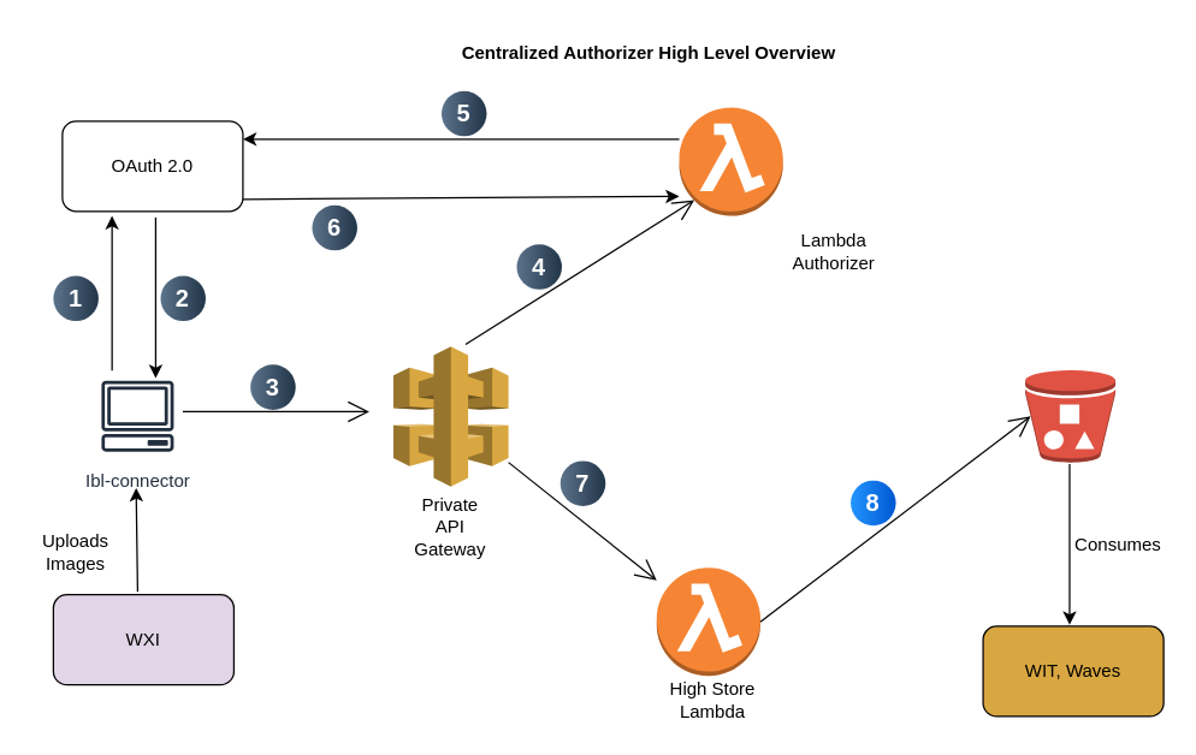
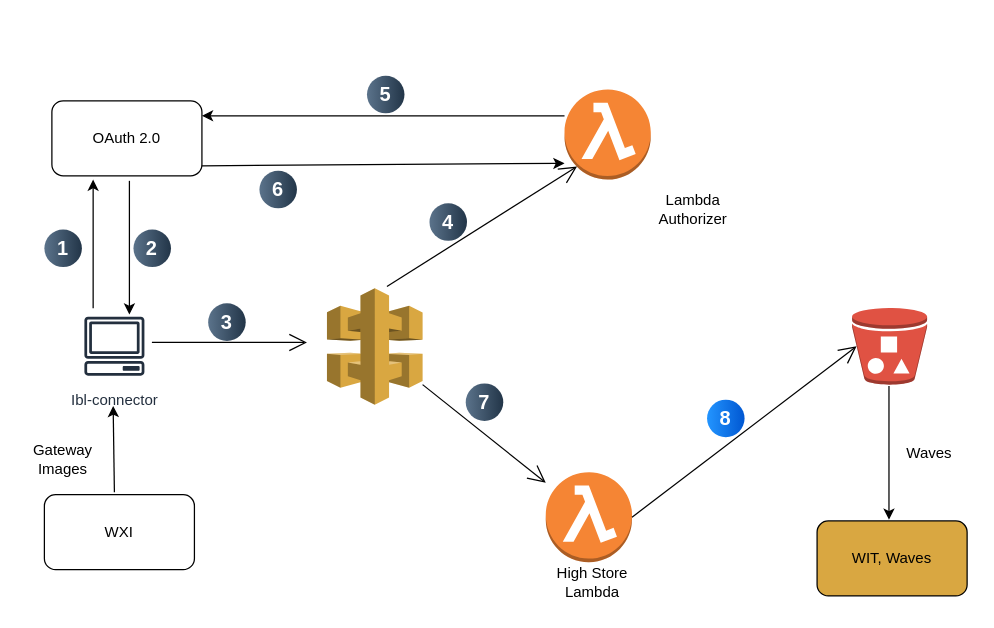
  <mxCell id="0" />
  <mxCell id="1" parent="0" />
  <mxCell id="2" value="" style="outlineConnect=0;dashed=0;verticalLabelPosition=bottom;verticalAlign=top;align=center;html=1;shape=mxgraph.aws3.api_gateway;fillColor=#D9A741;gradientColor=none;" parent="1" vertex="1"><mxGeometry x="261" y="230" width="76.5" height="93" as="geometry" /></mxCell>
  <mxCell id="3" value="" style="outlineConnect=0;dashed=0;verticalLabelPosition=bottom;verticalAlign=top;align=center;html=1;shape=mxgraph.aws3.lambda_function;fillColor=#F58534;gradientColor=none;" parent="1" vertex="1"><mxGeometry x="436" y="377" width="69" height="72" as="geometry" /></mxCell>
  <mxCell id="4" value="" style="outlineConnect=0;dashed=0;verticalLabelPosition=bottom;verticalAlign=top;align=center;html=1;shape=mxgraph.aws3.lambda_function;fillColor=#F58534;gradientColor=none;" parent="1" vertex="1"><mxGeometry x="451" y="71" width="69" height="72" as="geometry" /></mxCell>
  <mxCell id="5" value="" style="outlineConnect=0;dashed=0;verticalLabelPosition=bottom;verticalAlign=top;align=center;html=1;shape=mxgraph.aws3.bucket_with_objects;fillColor=#E05243;gradientColor=none;" parent="1" vertex="1"><mxGeometry x="681" y="245.5" width="60" height="61.5" as="geometry" /></mxCell>
  <mxCell id="6" value="Ibl-connector" style="sketch=0;outlineConnect=0;fontColor=#232F3E;gradientColor=none;strokeColor=#232F3E;fillColor=#ffffff;dashed=0;verticalLabelPosition=bottom;verticalAlign=top;align=center;html=1;fontSize=12;fontStyle=0;aspect=fixed;shape=mxgraph.aws4.resourceIcon;resIcon=mxgraph.aws4.client;" parent="1" vertex="1"><mxGeometry x="61" y="246.25" width="60" height="60" as="geometry" /></mxCell>
  <mxCell id="7" value="" style="endArrow=open;endFill=1;endSize=12;html=1;rounded=0;" parent="1" edge="1"><mxGeometry width="160" relative="1" as="geometry"><mxPoint x="121" y="273.25" as="sourcePoint" /><mxPoint x="245" y="273.25" as="targetPoint" /></mxGeometry></mxCell>
  <mxCell id="8" value="1" style="ellipse;whiteSpace=wrap;html=1;aspect=fixed;rotation=0;gradientColor=#223548;strokeColor=none;gradientDirection=east;fillColor=#5b738b;rounded=0;pointerEvents=0;fontFamily=Helvetica;fontSize=16;fontColor=#FFFFFF;spacingTop=4;spacingBottom=4;spacingLeft=4;spacingRight=4;points=[];fontStyle=1" parent="1" vertex="1"><mxGeometry x="35" y="183" width="30" height="30" as="geometry" /></mxCell>
  <mxCell id="9" value="2" style="ellipse;whiteSpace=wrap;html=1;aspect=fixed;rotation=0;gradientColor=#223548;strokeColor=none;gradientDirection=east;fillColor=#5b738b;rounded=0;pointerEvents=0;fontFamily=Helvetica;fontSize=16;fontColor=#FFFFFF;spacingTop=4;spacingBottom=4;spacingLeft=4;spacingRight=4;points=[];fontStyle=1" parent="1" vertex="1"><mxGeometry x="106.25" y="183" width="30" height="30" as="geometry" /></mxCell>
  <mxCell id="10" value="" style="endArrow=open;endFill=1;endSize=12;html=1;rounded=0;exitX=0.627;exitY=-0.016;exitDx=0;exitDy=0;exitPerimeter=0;entryX=0.145;entryY=0.855;entryDx=0;entryDy=0;entryPerimeter=0;" parent="1" source="2" target="4" edge="1"><mxGeometry width="160" relative="1" as="geometry"><mxPoint x="351" y="280" as="sourcePoint" /><mxPoint x="431" y="160" as="targetPoint" /></mxGeometry></mxCell>
  <mxCell id="11" value="" style="endArrow=open;endFill=1;endSize=12;html=1;rounded=0;" parent="1" source="2" target="3" edge="1"><mxGeometry width="160" relative="1" as="geometry"><mxPoint x="351" y="280" as="sourcePoint" /><mxPoint x="511" y="280" as="targetPoint" /></mxGeometry></mxCell>
  <mxCell id="12" value="" style="endArrow=open;endFill=1;endSize=12;html=1;rounded=0;exitX=1;exitY=0.5;exitDx=0;exitDy=0;exitPerimeter=0;entryX=0.06;entryY=0.5;entryDx=0;entryDy=0;entryPerimeter=0;" parent="1" source="3" target="5" edge="1"><mxGeometry width="160" relative="1" as="geometry"><mxPoint x="501" y="323" as="sourcePoint" /><mxPoint x="661" y="323" as="targetPoint" /></mxGeometry></mxCell>
- <mxCell id="13" value="Centralized Authorizer High Level Overview" style="text;html=1;align=center;verticalAlign=middle;whiteSpace=wrap;rounded=0;fontStyle=1" parent="1" vertex="1"><mxGeometry x="211" y="20" width="440" height="30" as="geometry" /></mxCell>
  <mxCell id="14" value="Lambda Authorizer" style="text;html=1;align=center;verticalAlign=middle;whiteSpace=wrap;rounded=0;" parent="1" vertex="1"><mxGeometry x="524" y="152" width="60" height="30" as="geometry" /></mxCell>
  <mxCell id="15" value="High Store Lambda" style="text;html=1;align=center;verticalAlign=middle;whiteSpace=wrap;rounded=0;" parent="1" vertex="1"><mxGeometry x="437.5" y="450" width="70.5" height="30" as="geometry" /></mxCell>
- <mxCell id="16" value="Private API Gateway" style="text;html=1;align=center;verticalAlign=middle;whiteSpace=wrap;rounded=0;" parent="1" vertex="1"><mxGeometry x="269.25" y="335" width="60" height="30" as="geometry" /></mxCell>
  <mxCell id="17" value="OAuth 2.0" style="rounded=1;whiteSpace=wrap;html=1;" parent="1" vertex="1"><mxGeometry x="41" y="80" width="120" height="60" as="geometry" /></mxCell>
  <mxCell id="18" value="" style="endArrow=classic;html=1;rounded=0;entryX=1;entryY=0.5;entryDx=0;entryDy=0;" parent="1" edge="1"><mxGeometry width="50" height="50" relative="1" as="geometry"><mxPoint x="451" y="92" as="sourcePoint" /><mxPoint x="161" y="92" as="targetPoint" /></mxGeometry></mxCell>
  <mxCell id="19" value="" style="endArrow=classic;html=1;rounded=0;" parent="1" edge="1"><mxGeometry width="50" height="50" relative="1" as="geometry"><mxPoint x="74" y="246" as="sourcePoint" /><mxPoint x="74" y="143" as="targetPoint" /></mxGeometry></mxCell>
  <mxCell id="20" value="" style="endArrow=classic;html=1;rounded=0;" parent="1" edge="1"><mxGeometry width="50" height="50" relative="1" as="geometry"><mxPoint x="103" y="144" as="sourcePoint" /><mxPoint x="103" y="251" as="targetPoint" /></mxGeometry></mxCell>
  <mxCell id="21" value="3" style="ellipse;whiteSpace=wrap;html=1;aspect=fixed;rotation=0;gradientColor=#223548;strokeColor=none;gradientDirection=east;fillColor=#5b738b;rounded=0;pointerEvents=0;fontFamily=Helvetica;fontSize=16;fontColor=#FFFFFF;spacingTop=4;spacingBottom=4;spacingLeft=4;spacingRight=4;points=[];fontStyle=1" parent="1" vertex="1"><mxGeometry x="166" y="242" width="30" height="30" as="geometry" /></mxCell>
  <mxCell id="22" value="4" style="ellipse;whiteSpace=wrap;html=1;aspect=fixed;rotation=0;gradientColor=#223548;strokeColor=none;gradientDirection=east;fillColor=#5b738b;rounded=0;pointerEvents=0;fontFamily=Helvetica;fontSize=16;fontColor=#FFFFFF;spacingTop=4;spacingBottom=4;spacingLeft=4;spacingRight=4;points=[];fontStyle=1" parent="1" vertex="1"><mxGeometry x="343" y="162" width="30" height="30" as="geometry" /></mxCell>
  <mxCell id="23" value="5" style="ellipse;whiteSpace=wrap;html=1;aspect=fixed;rotation=0;gradientColor=#223548;strokeColor=none;gradientDirection=east;fillColor=#5b738b;rounded=0;pointerEvents=0;fontFamily=Helvetica;fontSize=16;fontColor=#FFFFFF;spacingTop=4;spacingBottom=4;spacingLeft=4;spacingRight=4;points=[];fontStyle=1" parent="1" vertex="1"><mxGeometry x="293" y="60" width="30" height="30" as="geometry" /></mxCell>
  <mxCell id="24" value="" style="endArrow=classic;html=1;rounded=0;exitX=1;exitY=0.75;exitDx=0;exitDy=0;" parent="1" edge="1"><mxGeometry width="50" height="50" relative="1" as="geometry"><mxPoint x="161" y="132" as="sourcePoint" /><mxPoint x="451" y="130" as="targetPoint" /></mxGeometry></mxCell>
  <mxCell id="25" value="6" style="ellipse;whiteSpace=wrap;html=1;aspect=fixed;rotation=0;gradientColor=#223548;strokeColor=none;gradientDirection=east;fillColor=#5b738b;rounded=0;pointerEvents=0;fontFamily=Helvetica;fontSize=16;fontColor=#FFFFFF;spacingTop=4;spacingBottom=4;spacingLeft=4;spacingRight=4;points=[];fontStyle=1" parent="1" vertex="1"><mxGeometry x="207" y="136" width="30" height="30" as="geometry" /></mxCell>
  <mxCell id="26" value="7" style="ellipse;whiteSpace=wrap;html=1;aspect=fixed;rotation=0;gradientColor=#223548;strokeColor=none;gradientDirection=east;fillColor=#5b738b;rounded=0;pointerEvents=0;fontFamily=Helvetica;fontSize=16;fontColor=#FFFFFF;spacingTop=4;spacingBottom=4;spacingLeft=4;spacingRight=4;points=[];fontStyle=1" parent="1" vertex="1"><mxGeometry x="372" y="306" width="30" height="30" as="geometry" /></mxCell>
  <mxCell id="27" value="8" style="ellipse;whiteSpace=wrap;html=1;aspect=fixed;rotation=0;gradientColor=#0057D2;strokeColor=none;gradientDirection=east;fillColor=#2395FF;rounded=0;pointerEvents=0;fontFamily=Helvetica;fontSize=16;fontColor=#FFFFFF;spacingTop=4;spacingBottom=4;spacingLeft=4;spacingRight=4;points=[];fontStyle=1" parent="1" vertex="1"><mxGeometry x="565" y="319" width="30" height="30" as="geometry" /></mxCell>
  <mxCell id="28" value="" style="endArrow=classic;html=1;rounded=0;" parent="1" edge="1"><mxGeometry width="50" height="50" relative="1" as="geometry"><mxPoint x="91" y="393" as="sourcePoint" /><mxPoint x="90" y="324" as="targetPoint" /></mxGeometry></mxCell>
- <mxCell id="29" value="WXI" style="rounded=1;whiteSpace=wrap;html=1;fillColor=#e1d5e7;" parent="1" vertex="1"><mxGeometry x="35" y="395" width="120" height="60" as="geometry" /></mxCell>
+ <mxCell id="29" value="WXI" style="rounded=1;whiteSpace=wrap;html=1;" parent="1" vertex="1"><mxGeometry x="35" y="395" width="120" height="60" as="geometry" /></mxCell>
  <mxCell id="30" value="WIT, Waves" style="rounded=1;whiteSpace=wrap;html=1;fillColor=#d9a741;" parent="1" vertex="1"><mxGeometry x="653" y="416" width="120" height="60" as="geometry" /></mxCell>
  <mxCell id="31" value="" style="endArrow=classic;html=1;rounded=0;" parent="1" edge="1"><mxGeometry width="50" height="50" relative="1" as="geometry"><mxPoint x="710.5" y="308" as="sourcePoint" /><mxPoint x="710.5" y="415" as="targetPoint" /></mxGeometry></mxCell>
- <mxCell id="32" value="Uploads Images" style="text;html=1;align=center;verticalAlign=middle;whiteSpace=wrap;rounded=0;" parent="1" vertex="1"><mxGeometry x="20" y="352" width="60" height="30" as="geometry" /></mxCell>
- <mxCell id="33" value="Consumes" style="text;html=1;align=center;verticalAlign=middle;whiteSpace=wrap;rounded=0;" parent="1" vertex="1"><mxGeometry x="713" y="347" width="60" height="30" as="geometry" /></mxCell>
+ <mxCell id="32" value="Gateway Images" style="text;html=1;align=center;verticalAlign=middle;whiteSpace=wrap;rounded=0;" parent="1" vertex="1"><mxGeometry x="20" y="352" width="60" height="30" as="geometry" /></mxCell>
+ <mxCell id="33" value="Waves" style="text;html=1;align=center;verticalAlign=middle;whiteSpace=wrap;rounded=0;" parent="1" vertex="1"><mxGeometry x="713" y="347" width="60" height="30" as="geometry" /></mxCell>
